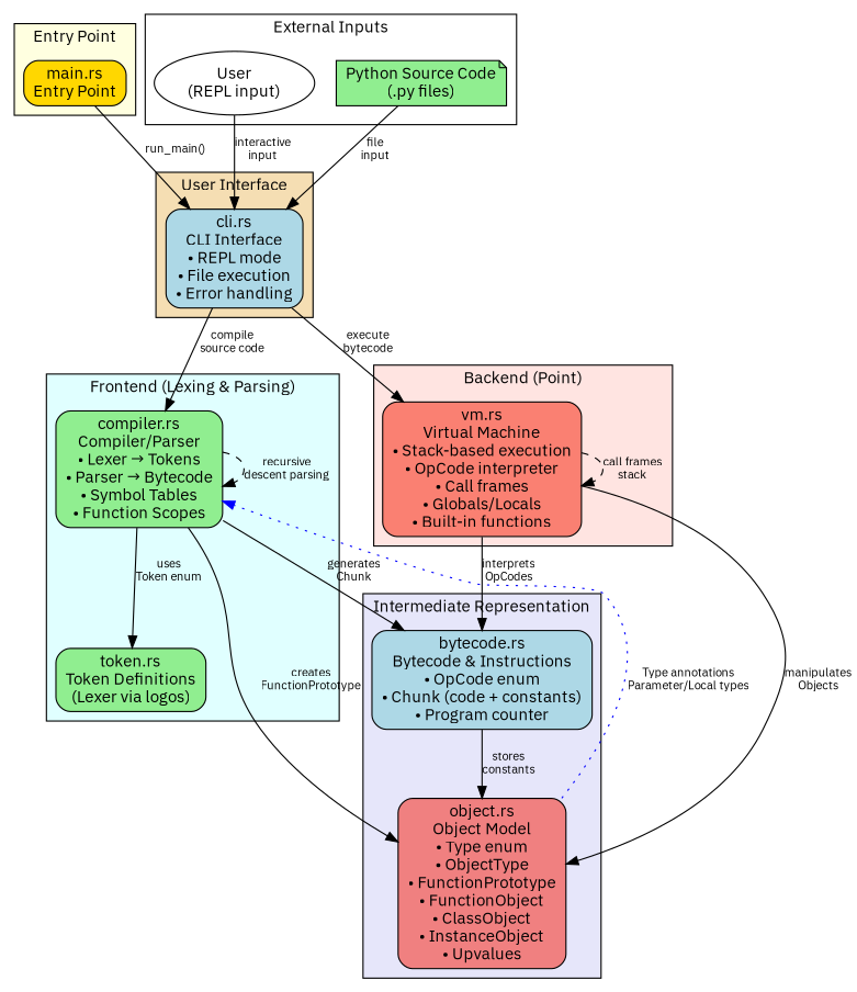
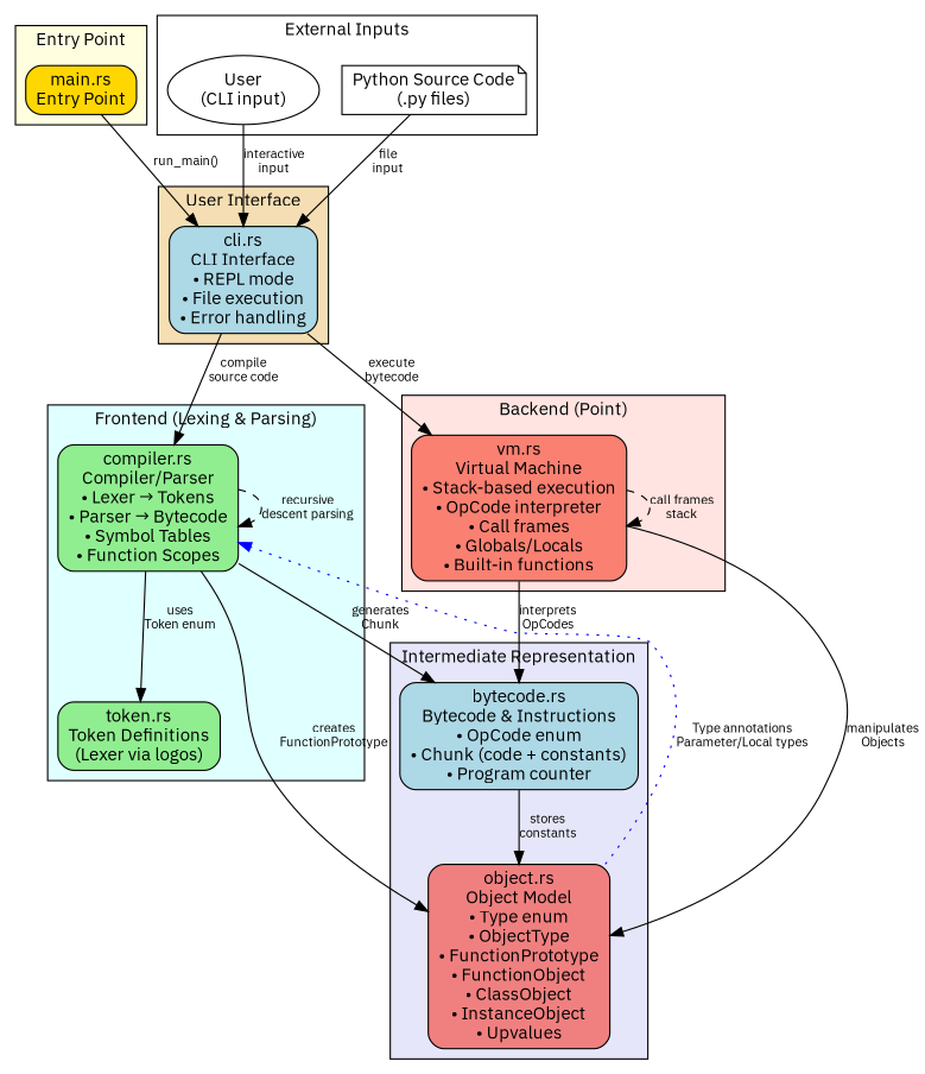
  digraph {
    fontname="IBM Plex Sans"
    rankdir=TB
    node [fillcolor=lightgreen fontname="IBM Plex Sans" shape=box style="rounded,filled"]
    edge [fontname="IBM Plex Sans" fontsize=10]
    n1 [label="token.rs\nToken Definitions\n(Lexer via logos)"]
    n2 [label="compiler.rs\nCompiler/Parser\n• Lexer → Tokens\n• Parser → Bytecode\n• Symbol Tables\n• Function Scopes"]
    n3 [fillcolor=gold label="main.rs\nEntry Point"]
    n4 [fillcolor=lightblue label="bytecode.rs\nBytecode & Instructions\n• OpCode enum\n• Chunk (code + constants)\n• Program counter"]
    n5 [fillcolor=lightcoral label="object.rs\nObject Model\n• Type enum\n• ObjectType\n• FunctionPrototype\n• FunctionObject\n• ClassObject\n• InstanceObject\n• Upvalues"]
    n6 [fillcolor=salmon label="vm.rs\nVirtual Machine\n• Stack-based execution\n• OpCode interpreter\n• Call frames\n• Globals/Locals\n• Built-in functions"]
    n7 [fillcolor=lightblue label="cli.rs\nCLI Interface\n• REPL mode\n• File execution\n• Error handling"]
-   n8 [label="Python Source Code\n(.py files)" shape=note]
-   n9 [fillcolor=white label="User\n(REPL input)" shape=ellipse]
+   n8 [fillcolor=white label="Python Source Code\n(.py files)" shape=note]
+   n9 [fillcolor=white label="User\n(CLI input)" shape=ellipse]
    subgraph cluster_1 {
      fillcolor=lightcyan
      label="Frontend (Lexing & Parsing)"
      style=filled
      n1
      n2
    }
    subgraph cluster_2 {
      fillcolor=lightyellow
      label="Entry Point"
      style=filled
      n3
    }
    subgraph cluster_3 {
      fillcolor=lavender
      label="Intermediate Representation"
      style=filled
      n4
      n5
    }
    subgraph cluster_4 {
      fillcolor=mistyrose
      label="Backend (Point)"
      style=filled
      n6
    }
    subgraph cluster_5 {
      fillcolor=wheat
      label="User Interface"
      style=filled
      n7
    }
    subgraph cluster_6 {
      fillcolor=white
      label="External Inputs"
      style=filled
      n8
      n9
    }
    n2 -> n1 [label="uses\nToken enum"]
    n2 -> n2 [label="recursive\ndescent parsing" style=dashed]
    n2 -> n4 [label="generates\nChunk"]
    n2 -> n5 [label="creates\nFunctionPrototype"]
    n3 -> n7 [label="run_main()"]
    n4 -> n5 [label="stores\nconstants"]
    n5 -> n2 [color=blue constraint=false label="Type annotations\nParameter/Local types" style=dotted]
    n6 -> n4 [label="interprets\nOpCodes"]
    n6 -> n5 [label="manipulates\nObjects"]
    n6 -> n6 [label="call frames\nstack" style=dashed]
    n7 -> n2 [label="compile\nsource code"]
    n7 -> n6 [label="execute\nbytecode"]
    n8 -> n7 [label="file\ninput"]
    n9 -> n7 [label="interactive\ninput"]
  }
